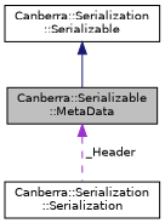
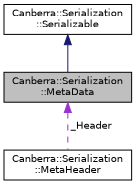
  digraph {
    node [color=black fillcolor=white fontname=Helvetica fontsize=10 shape=record style=filled]
    edge [dir=back fontname=Helvetica fontsize=10 labelfontname=Helvetica labelfontsize=10]
-   n1 [fillcolor=grey75 fontcolor=black height=0.2 label="Canberra::Serializable\l::MetaData" width=0.4]
-   n2 [height=0.2 label="Canberra::Serialization\l::Serialization" width=0.4]
+   n1 [fillcolor=grey75 fontcolor=black height=0.2 label="Canberra::Serialization\l::MetaData" width=0.4]
+   n2 [height=0.2 label="Canberra::Serialization\l::MetaHeader" width=0.4]
    n3 [height=0.2 label="Canberra::Serialization\l::Serializable" width=0.4]
    n1 -> n2 [color=darkorchid3 label=" _Header" style=dashed]
    n3 -> n1 [color=midnightblue style=solid]
  }
